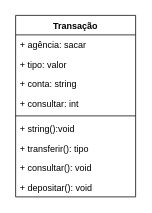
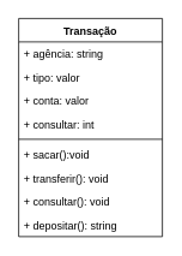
  <mxCell id="0" />
  <mxCell id="1" parent="0" />
  <mxCell id="2" value="Transação" style="swimlane;fontStyle=1;align=center;verticalAlign=top;childLayout=stackLayout;horizontal=1;startSize=26;horizontalStack=0;resizeParent=1;resizeParentMax=0;resizeLast=0;collapsible=1;marginBottom=0;" vertex="1" parent="1"><mxGeometry x="20" y="20" width="160" height="242" as="geometry" /></mxCell>
- <mxCell id="3" value="+ agência: sacar" style="text;strokeColor=none;fillColor=none;align=left;verticalAlign=top;spacingLeft=4;spacingRight=4;overflow=hidden;rotatable=0;points=[[0,0.5],[1,0.5]];portConstraint=eastwest;" vertex="1" parent="2"><mxGeometry y="26" width="160" height="26" as="geometry" /></mxCell>
+ <mxCell id="3" value="+ agência: string" style="text;strokeColor=none;fillColor=none;align=left;verticalAlign=top;spacingLeft=4;spacingRight=4;overflow=hidden;rotatable=0;points=[[0,0.5],[1,0.5]];portConstraint=eastwest;" vertex="1" parent="2"><mxGeometry y="26" width="160" height="26" as="geometry" /></mxCell>
  <mxCell id="4" value="+ tipo: valor" style="text;strokeColor=none;fillColor=none;align=left;verticalAlign=top;spacingLeft=4;spacingRight=4;overflow=hidden;rotatable=0;points=[[0,0.5],[1,0.5]];portConstraint=eastwest;" vertex="1" parent="2"><mxGeometry y="52" width="160" height="26" as="geometry" /></mxCell>
- <mxCell id="5" value="+ conta: string" style="text;strokeColor=none;fillColor=none;align=left;verticalAlign=top;spacingLeft=4;spacingRight=4;overflow=hidden;rotatable=0;points=[[0,0.5],[1,0.5]];portConstraint=eastwest;" vertex="1" parent="2"><mxGeometry y="78" width="160" height="26" as="geometry" /></mxCell>
+ <mxCell id="5" value="+ conta: valor" style="text;strokeColor=none;fillColor=none;align=left;verticalAlign=top;spacingLeft=4;spacingRight=4;overflow=hidden;rotatable=0;points=[[0,0.5],[1,0.5]];portConstraint=eastwest;" vertex="1" parent="2"><mxGeometry y="78" width="160" height="26" as="geometry" /></mxCell>
  <mxCell id="6" value="+ consultar: int" style="text;strokeColor=none;fillColor=none;align=left;verticalAlign=top;spacingLeft=4;spacingRight=4;overflow=hidden;rotatable=0;points=[[0,0.5],[1,0.5]];portConstraint=eastwest;" vertex="1" parent="2"><mxGeometry y="104" width="160" height="26" as="geometry" /></mxCell>
  <mxCell id="7" value="" style="line;strokeWidth=1;fillColor=none;align=left;verticalAlign=middle;spacingTop=-1;spacingLeft=3;spacingRight=3;rotatable=0;labelPosition=right;points=[];portConstraint=eastwest;strokeColor=inherit;" vertex="1" parent="2"><mxGeometry y="130" width="160" height="8" as="geometry" /></mxCell>
- <mxCell id="8" value="+ string():void" style="text;strokeColor=none;fillColor=none;align=left;verticalAlign=top;spacingLeft=4;spacingRight=4;overflow=hidden;rotatable=0;points=[[0,0.5],[1,0.5]];portConstraint=eastwest;" vertex="1" parent="2"><mxGeometry y="138" width="160" height="26" as="geometry" /></mxCell>
- <mxCell id="9" value="+ transferir(): tipo" style="text;strokeColor=none;fillColor=none;align=left;verticalAlign=top;spacingLeft=4;spacingRight=4;overflow=hidden;rotatable=0;points=[[0,0.5],[1,0.5]];portConstraint=eastwest;" vertex="1" parent="2"><mxGeometry y="164" width="160" height="26" as="geometry" /></mxCell>
+ <mxCell id="8" value="+ sacar():void" style="text;strokeColor=none;fillColor=none;align=left;verticalAlign=top;spacingLeft=4;spacingRight=4;overflow=hidden;rotatable=0;points=[[0,0.5],[1,0.5]];portConstraint=eastwest;" vertex="1" parent="2"><mxGeometry y="138" width="160" height="26" as="geometry" /></mxCell>
+ <mxCell id="9" value="+ transferir(): void" style="text;strokeColor=none;fillColor=none;align=left;verticalAlign=top;spacingLeft=4;spacingRight=4;overflow=hidden;rotatable=0;points=[[0,0.5],[1,0.5]];portConstraint=eastwest;" vertex="1" parent="2"><mxGeometry y="164" width="160" height="26" as="geometry" /></mxCell>
  <mxCell id="10" value="+ consultar(): void" style="text;strokeColor=none;fillColor=none;align=left;verticalAlign=top;spacingLeft=4;spacingRight=4;overflow=hidden;rotatable=0;points=[[0,0.5],[1,0.5]];portConstraint=eastwest;" vertex="1" parent="2"><mxGeometry y="190" width="160" height="26" as="geometry" /></mxCell>
- <mxCell id="11" value="+ depositar(): void" style="text;strokeColor=none;fillColor=none;align=left;verticalAlign=top;spacingLeft=4;spacingRight=4;overflow=hidden;rotatable=0;points=[[0,0.5],[1,0.5]];portConstraint=eastwest;" vertex="1" parent="2"><mxGeometry y="216" width="160" height="26" as="geometry" /></mxCell>
+ <mxCell id="11" value="+ depositar(): string" style="text;strokeColor=none;fillColor=none;align=left;verticalAlign=top;spacingLeft=4;spacingRight=4;overflow=hidden;rotatable=0;points=[[0,0.5],[1,0.5]];portConstraint=eastwest;" vertex="1" parent="2"><mxGeometry y="216" width="160" height="26" as="geometry" /></mxCell>
